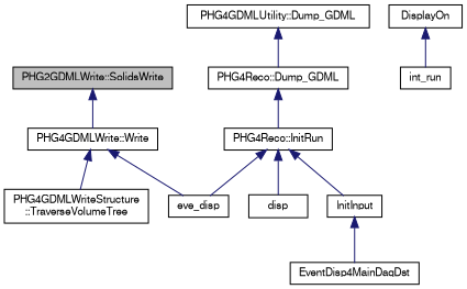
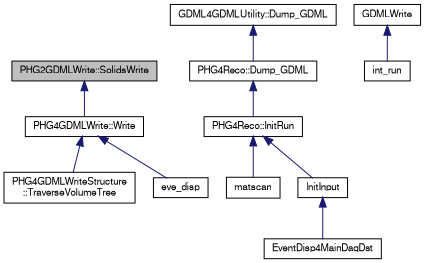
  digraph {
    rankdir=TB
    node [color=black fontname=FreeSans fontsize=10 shape=record]
    edge [color=midnightblue dir=back fontname=FreeSans fontsize=10 labelfontname=FreeSans labelfontsize=10 style=solid]
    n1 [fillcolor=grey75 fontcolor=black height=0.2 label="PHG2GDMLWrite::SolidsWrite" style=filled width=0.4]
    n2 [height=0.2 label="PHG4GDMLWrite::Write" width=0.4]
    n3 [height=0.2 label="PHG4GDMLWriteStructure\l::TraverseVolumeTree" width=0.4]
    n4 [height=0.2 label=eve_disp width=0.4]
-   n5 [height=0.2 label="PHG4GDMLUtility::Dump_GDML" width=0.4]
+   n5 [height=0.2 label="GDML4GDMLUtility::Dump_GDML" width=0.4]
    n6 [height=0.2 label="PHG4Reco::Dump_GDML" width=0.4]
    n7 [height=0.2 label="PHG4Reco::InitRun" width=0.4]
-   n8 [height=0.2 label=disp width=0.4]
+   n8 [height=0.2 label=matscan width=0.4]
    n9 [height=0.2 label=InitInput width=0.4]
-   n10 [height=0.2 label=DisplayOn width=0.4]
+   n10 [height=0.2 label=GDMLWrite width=0.4]
    n11 [height=0.2 label=int_run width=0.4]
    n12 [height=0.2 label=EventDisp4MainDaqDst width=0.4]
    n1 -> n2
    n2 -> n3
    n2 -> n4
    n5 -> n6
    n6 -> n7
-   n7 -> n4
    n7 -> n8
    n7 -> n9
    n9 -> n12
    n10 -> n11
  }
